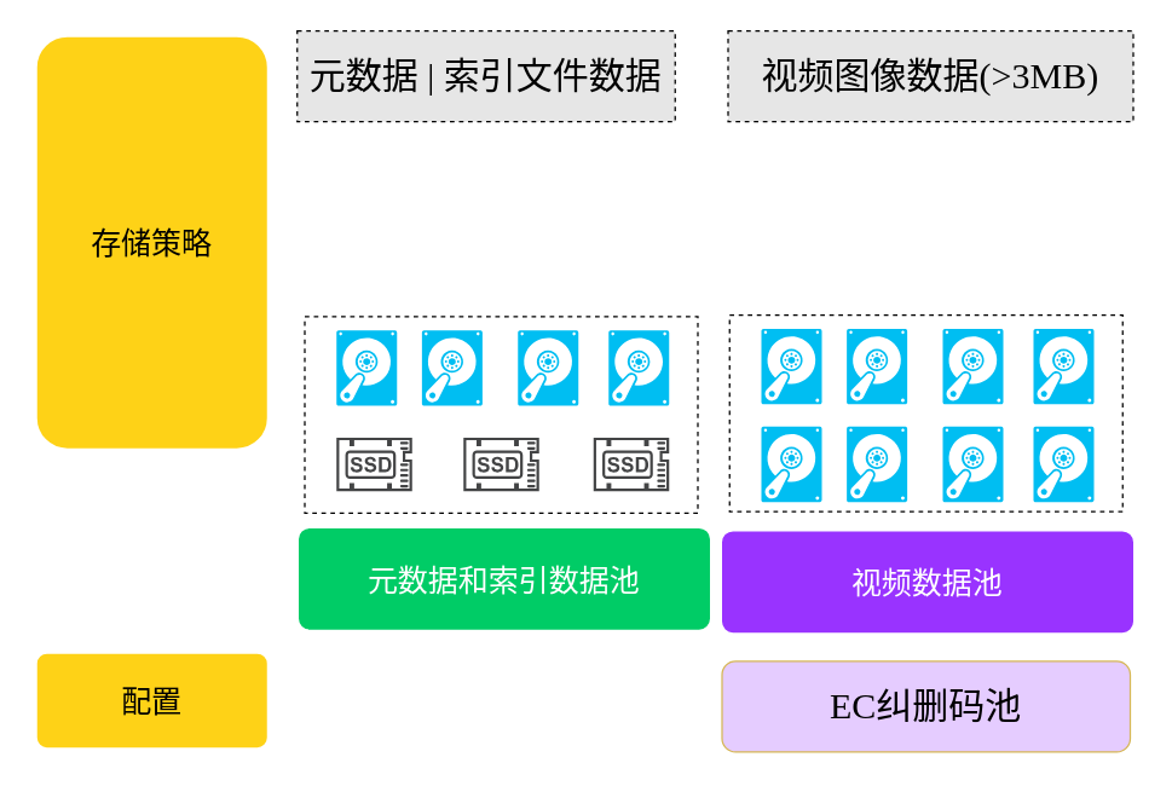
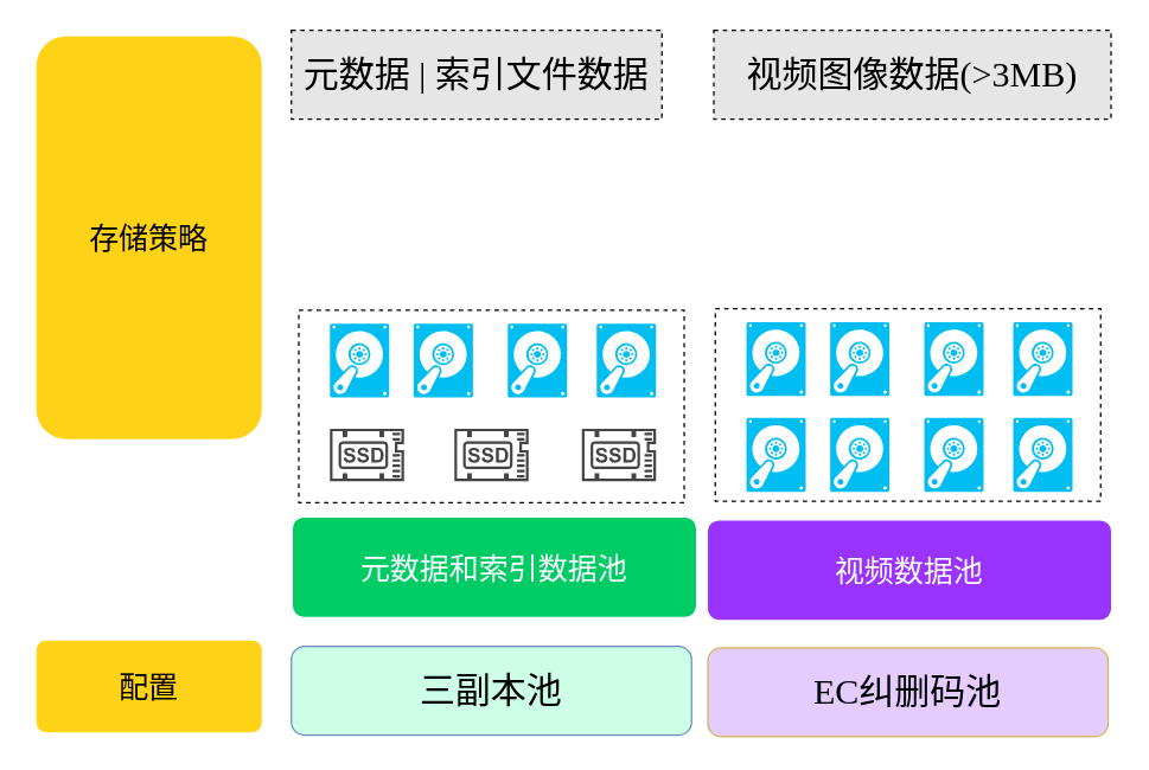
  <mxCell id="0" />
  <mxCell id="1" parent="0" />
  <mxCell id="2" value="" style="rounded=0;whiteSpace=wrap;html=1;dashed=1;" vertex="1" parent="1"><mxGeometry x="201" y="209" width="260" height="130" as="geometry" /></mxCell>
  <mxCell id="3" value="存储策略" style="whiteSpace=wrap;html=1;rounded=1;shadow=0;strokeWidth=8;fontSize=20;align=center;fillColor=#FED217;strokeColor=#FFFFFF;" vertex="1" parent="1"><mxGeometry x="20" y="20" width="160" height="280" as="geometry" /></mxCell>
+ <mxCell id="4" value="&lt;font face=&quot;Times New Roman&quot; style=&quot;font-size: 24px&quot;&gt;三副本池&lt;/font&gt;" style="rounded=1;whiteSpace=wrap;html=1;fillColor=#CCFFE6;strokeColor=#6c8ebf;" vertex="1" parent="1"><mxGeometry x="196" y="436" width="270" height="60" as="geometry" /></mxCell>
  <mxCell id="5" value="" style="verticalLabelPosition=bottom;html=1;verticalAlign=top;align=center;strokeColor=none;fillColor=#00BEF2;shape=mxgraph.azure.vhd;pointerEvents=1;" vertex="1" parent="1"><mxGeometry x="222" y="218" width="40" height="50" as="geometry" /></mxCell>
  <mxCell id="6" value="" style="verticalLabelPosition=bottom;html=1;verticalAlign=top;align=center;strokeColor=none;fillColor=#00BEF2;shape=mxgraph.azure.vhd;pointerEvents=1;" vertex="1" parent="1"><mxGeometry x="278.5" y="218" width="40" height="50" as="geometry" /></mxCell>
  <mxCell id="7" value="" style="verticalLabelPosition=bottom;html=1;verticalAlign=top;align=center;strokeColor=none;fillColor=#00BEF2;shape=mxgraph.azure.vhd;pointerEvents=1;" vertex="1" parent="1"><mxGeometry x="342" y="218" width="40" height="50" as="geometry" /></mxCell>
  <mxCell id="8" value="" style="verticalLabelPosition=bottom;html=1;verticalAlign=top;align=center;strokeColor=none;fillColor=#00BEF2;shape=mxgraph.azure.vhd;pointerEvents=1;" vertex="1" parent="1"><mxGeometry x="402" y="218" width="40" height="50" as="geometry" /></mxCell>
  <mxCell id="9" value="" style="sketch=0;pointerEvents=1;shadow=0;dashed=0;html=1;strokeColor=none;fillColor=#434445;aspect=fixed;labelPosition=center;verticalLabelPosition=bottom;verticalAlign=top;align=center;outlineConnect=0;shape=mxgraph.vvd.ssd;" vertex="1" parent="1"><mxGeometry x="222" y="289" width="50" height="35.5" as="geometry" /></mxCell>
  <mxCell id="10" value="" style="sketch=0;pointerEvents=1;shadow=0;dashed=0;html=1;strokeColor=none;fillColor=#434445;aspect=fixed;labelPosition=center;verticalLabelPosition=bottom;verticalAlign=top;align=center;outlineConnect=0;shape=mxgraph.vvd.ssd;" vertex="1" parent="1"><mxGeometry x="306" y="289" width="50" height="35.5" as="geometry" /></mxCell>
  <mxCell id="11" value="" style="sketch=0;pointerEvents=1;shadow=0;dashed=0;html=1;strokeColor=none;fillColor=#434445;aspect=fixed;labelPosition=center;verticalLabelPosition=bottom;verticalAlign=top;align=center;outlineConnect=0;shape=mxgraph.vvd.ssd;" vertex="1" parent="1"><mxGeometry x="392" y="289" width="50" height="35.5" as="geometry" /></mxCell>
  <mxCell id="12" value="&lt;font color=&quot;#ffffff&quot;&gt;元数据和索引数据池&lt;/font&gt;" style="whiteSpace=wrap;html=1;rounded=1;shadow=0;strokeWidth=8;fontSize=20;align=center;fillColor=#00CC66;strokeColor=#FFFFFF;rotation=0;direction=west;" vertex="1" parent="1"><mxGeometry x="193" y="345" width="280" height="75" as="geometry" /></mxCell>
  <mxCell id="13" value="配置" style="whiteSpace=wrap;html=1;rounded=1;shadow=0;strokeWidth=8;fontSize=20;align=center;fillColor=#FED217;strokeColor=#FFFFFF;" vertex="1" parent="1"><mxGeometry x="20" y="428" width="160" height="70" as="geometry" /></mxCell>
  <mxCell id="14" value="&lt;font face=&quot;Times New Roman&quot;&gt;&lt;span style=&quot;font-size: 24px&quot;&gt;EC纠删码池&lt;/span&gt;&lt;/font&gt;" style="rounded=1;whiteSpace=wrap;html=1;fillColor=#E5CCFF;strokeColor=#d6b656;" vertex="1" parent="1"><mxGeometry x="477" y="437" width="270" height="60" as="geometry" /></mxCell>
  <mxCell id="15" value="" style="rounded=0;whiteSpace=wrap;html=1;dashed=1;" vertex="1" parent="1"><mxGeometry x="482" y="208" width="260" height="130" as="geometry" /></mxCell>
  <mxCell id="16" value="" style="verticalLabelPosition=bottom;html=1;verticalAlign=top;align=center;strokeColor=none;fillColor=#00BEF2;shape=mxgraph.azure.vhd;pointerEvents=1;" vertex="1" parent="1"><mxGeometry x="503" y="217" width="40" height="50" as="geometry" /></mxCell>
  <mxCell id="17" value="" style="verticalLabelPosition=bottom;html=1;verticalAlign=top;align=center;strokeColor=none;fillColor=#00BEF2;shape=mxgraph.azure.vhd;pointerEvents=1;" vertex="1" parent="1"><mxGeometry x="559.5" y="217" width="40" height="50" as="geometry" /></mxCell>
  <mxCell id="18" value="" style="verticalLabelPosition=bottom;html=1;verticalAlign=top;align=center;strokeColor=none;fillColor=#00BEF2;shape=mxgraph.azure.vhd;pointerEvents=1;" vertex="1" parent="1"><mxGeometry x="623" y="217" width="40" height="50" as="geometry" /></mxCell>
  <mxCell id="19" value="" style="verticalLabelPosition=bottom;html=1;verticalAlign=top;align=center;strokeColor=none;fillColor=#00BEF2;shape=mxgraph.azure.vhd;pointerEvents=1;" vertex="1" parent="1"><mxGeometry x="683" y="217" width="40" height="50" as="geometry" /></mxCell>
  <mxCell id="20" value="" style="verticalLabelPosition=bottom;html=1;verticalAlign=top;align=center;strokeColor=none;fillColor=#00BEF2;shape=mxgraph.azure.vhd;pointerEvents=1;" vertex="1" parent="1"><mxGeometry x="503" y="281.75" width="40" height="50" as="geometry" /></mxCell>
  <mxCell id="21" value="" style="verticalLabelPosition=bottom;html=1;verticalAlign=top;align=center;strokeColor=none;fillColor=#00BEF2;shape=mxgraph.azure.vhd;pointerEvents=1;" vertex="1" parent="1"><mxGeometry x="559.5" y="281.75" width="40" height="50" as="geometry" /></mxCell>
  <mxCell id="22" value="" style="verticalLabelPosition=bottom;html=1;verticalAlign=top;align=center;strokeColor=none;fillColor=#00BEF2;shape=mxgraph.azure.vhd;pointerEvents=1;" vertex="1" parent="1"><mxGeometry x="623" y="281.75" width="40" height="50" as="geometry" /></mxCell>
  <mxCell id="23" value="" style="verticalLabelPosition=bottom;html=1;verticalAlign=top;align=center;strokeColor=none;fillColor=#00BEF2;shape=mxgraph.azure.vhd;pointerEvents=1;" vertex="1" parent="1"><mxGeometry x="683" y="281.75" width="40" height="50" as="geometry" /></mxCell>
  <mxCell id="24" value="&lt;font color=&quot;#ffffff&quot;&gt;视频数据池&lt;/font&gt;" style="whiteSpace=wrap;html=1;rounded=1;shadow=0;strokeWidth=8;fontSize=20;align=center;fillColor=#9933FF;strokeColor=#FFFFFF;rotation=0;direction=west;" vertex="1" parent="1"><mxGeometry x="473" y="347" width="280" height="75" as="geometry" /></mxCell>
  <mxCell id="25" value="&lt;font color=&quot;#000000&quot;&gt;元数据 |&amp;nbsp;索引文件数据&lt;/font&gt;" style="rounded=0;whiteSpace=wrap;html=1;dashed=1;fontFamily=Times New Roman;fontSize=24;fontColor=#FFFFFF;fillColor=#E6E6E6;" vertex="1" parent="1"><mxGeometry x="196" y="20" width="250" height="60" as="geometry" /></mxCell>
  <mxCell id="26" value="&lt;font color=&quot;#000000&quot;&gt;视频图像数据(&amp;gt;3MB)&lt;/font&gt;" style="rounded=0;whiteSpace=wrap;html=1;dashed=1;fontFamily=Times New Roman;fontSize=24;fontColor=#FFFFFF;fillColor=#E6E6E6;" vertex="1" parent="1"><mxGeometry x="481" y="20" width="268" height="60" as="geometry" /></mxCell>
